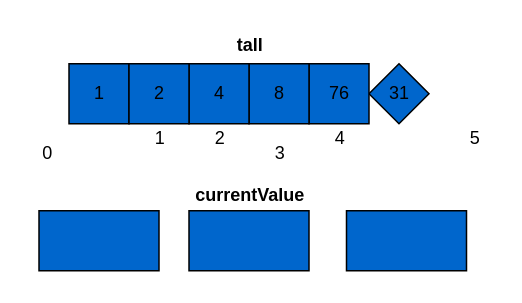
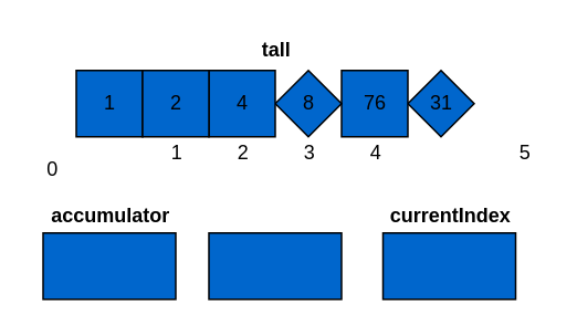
  <mxCell id="0" />
  <mxCell id="1" parent="0" />
  <mxCell id="2" value="1" style="rounded=0;whiteSpace=wrap;html=1;fillColor=#0066CC;strokeColor=#000000;" vertex="1" parent="1"><mxGeometry x="45.5" y="42" width="40" height="40" as="geometry" /></mxCell>
  <mxCell id="3" value="31" style="rhombus;whiteSpace=wrap;html=1;fillColor=#0066CC;strokeColor=#000000;" vertex="1" parent="1"><mxGeometry x="245.5" y="42" width="40" height="40" as="geometry" /></mxCell>
  <mxCell id="4" value="76" style="rounded=0;whiteSpace=wrap;html=1;fillColor=#0066CC;strokeColor=#000000;" vertex="1" parent="1"><mxGeometry x="205.5" y="42" width="40" height="40" as="geometry" /></mxCell>
- <mxCell id="5" value="8" style="rounded=0;whiteSpace=wrap;html=1;fillColor=#0066CC;strokeColor=#000000;" vertex="1" parent="1"><mxGeometry x="165.5" y="42" width="40" height="40" as="geometry" /></mxCell>
+ <mxCell id="5" value="8" style="rhombus;whiteSpace=wrap;html=1;fillColor=#0066CC;strokeColor=#000000;" vertex="1" parent="1"><mxGeometry x="165.5" y="42" width="40" height="40" as="geometry" /></mxCell>
  <mxCell id="6" value="4" style="rounded=0;whiteSpace=wrap;html=1;fillColor=#0066CC;strokeColor=#000000;" vertex="1" parent="1"><mxGeometry x="125.5" y="42" width="40" height="40" as="geometry" /></mxCell>
  <mxCell id="7" value="2" style="rounded=0;whiteSpace=wrap;html=1;fillColor=#0066CC;strokeColor=#000000;" vertex="1" parent="1"><mxGeometry x="85.5" y="42" width="40" height="40" as="geometry" /></mxCell>
  <mxCell id="8" value="&lt;b&gt;tall&lt;/b&gt;" style="text;html=1;align=center;verticalAlign=middle;resizable=0;points=[];autosize=1;strokeColor=none;fillColor=none;" vertex="1" parent="1"><mxGeometry x="150.5" y="20" width="30" height="20" as="geometry" /></mxCell>
  <mxCell id="9" value="0" style="text;html=1;align=center;verticalAlign=middle;resizable=0;points=[];autosize=1;strokeColor=none;fillColor=none;" vertex="1" parent="1"><mxGeometry x="20.5" y="92" width="20" height="20" as="geometry" /></mxCell>
  <mxCell id="10" value="1" style="text;html=1;align=center;verticalAlign=middle;resizable=0;points=[];autosize=1;strokeColor=none;fillColor=none;" vertex="1" parent="1"><mxGeometry x="95.5" y="82" width="20" height="20" as="geometry" /></mxCell>
  <mxCell id="11" value="2" style="text;html=1;align=center;verticalAlign=middle;resizable=0;points=[];autosize=1;strokeColor=none;fillColor=none;" vertex="1" parent="1"><mxGeometry x="135.5" y="82" width="20" height="20" as="geometry" /></mxCell>
- <mxCell id="12" value="3" style="text;html=1;align=center;verticalAlign=middle;resizable=0;points=[];autosize=1;strokeColor=none;fillColor=none;" vertex="1" parent="1"><mxGeometry x="175.5" y="92" width="20" height="20" as="geometry" /></mxCell>
+ <mxCell id="12" value="3" style="text;html=1;align=center;verticalAlign=middle;resizable=0;points=[];autosize=1;strokeColor=none;fillColor=none;" vertex="1" parent="1"><mxGeometry x="175.5" y="82" width="20" height="20" as="geometry" /></mxCell>
  <mxCell id="13" value="4" style="text;html=1;align=center;verticalAlign=middle;resizable=0;points=[];autosize=1;strokeColor=none;fillColor=none;" vertex="1" parent="1"><mxGeometry x="215.5" y="82" width="20" height="20" as="geometry" /></mxCell>
  <mxCell id="14" value="5" style="text;html=1;align=center;verticalAlign=middle;resizable=0;points=[];autosize=1;strokeColor=none;fillColor=none;" vertex="1" parent="1"><mxGeometry x="305.5" y="82" width="20" height="20" as="geometry" /></mxCell>
  <mxCell id="15" value="" style="rounded=0;whiteSpace=wrap;html=1;strokeColor=#000000;fillColor=#0066CC;" vertex="1" parent="1"><mxGeometry x="25.5" y="140" width="80" height="40" as="geometry" /></mxCell>
  <mxCell id="16" value="" style="rounded=0;whiteSpace=wrap;html=1;fillColor=#0066CC;strokeColor=#000000;" vertex="1" parent="1"><mxGeometry x="125.5" y="140" width="80" height="40" as="geometry" /></mxCell>
- <mxCell id="18" value="&lt;b&gt;currentValue&lt;/b&gt;" style="text;html=1;align=center;verticalAlign=middle;resizable=0;points=[];autosize=1;strokeColor=none;fillColor=none;" vertex="1" parent="1"><mxGeometry x="120.5" y="120" width="90" height="20" as="geometry" /></mxCell>
+ <mxCell id="17" value="&lt;b&gt;accumulator&lt;/b&gt;" style="text;html=1;align=center;verticalAlign=middle;resizable=0;points=[];autosize=1;strokeColor=none;fillColor=none;" vertex="1" parent="1"><mxGeometry x="20.5" y="120" width="90" height="20" as="geometry" /></mxCell>
  <mxCell id="19" value="" style="rounded=0;whiteSpace=wrap;html=1;fillColor=#0066CC;strokeColor=#000000;" vertex="1" parent="1"><mxGeometry x="230.5" y="140" width="80" height="40" as="geometry" /></mxCell>
+ <mxCell id="20" value="currentIndex" style="text;html=1;align=center;verticalAlign=middle;resizable=0;points=[];autosize=1;strokeColor=none;fillColor=none;fontStyle=1" vertex="1" parent="1"><mxGeometry x="225.5" y="120" width="90" height="20" as="geometry" /></mxCell>
